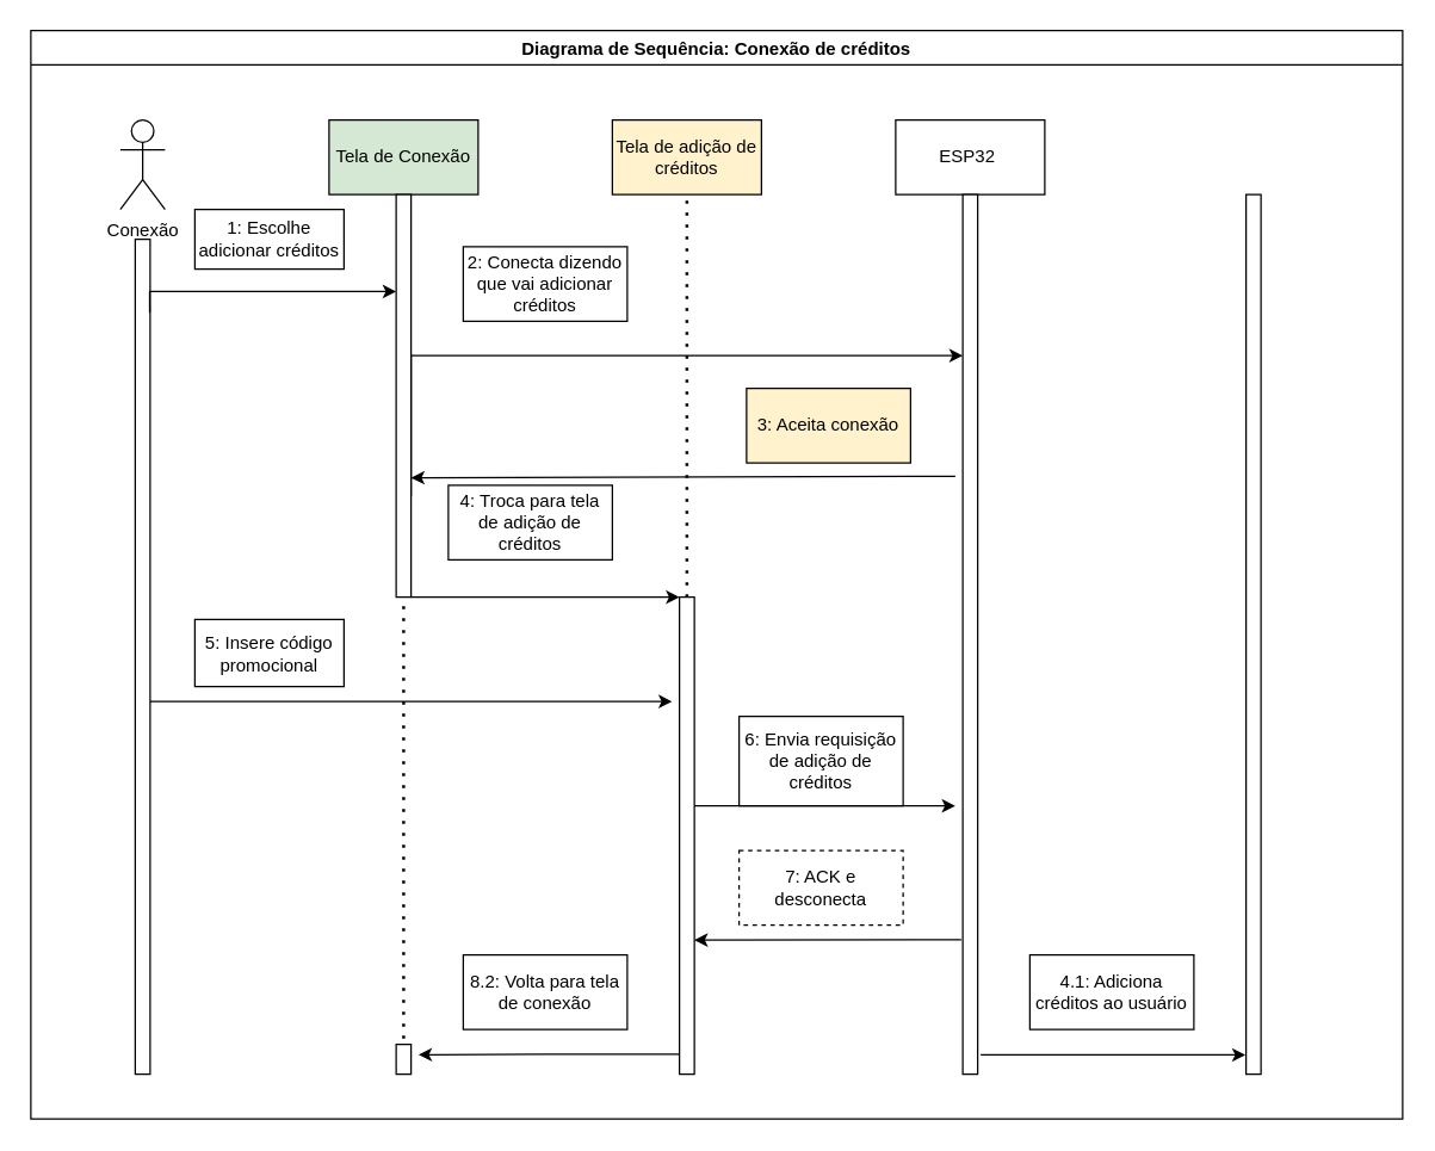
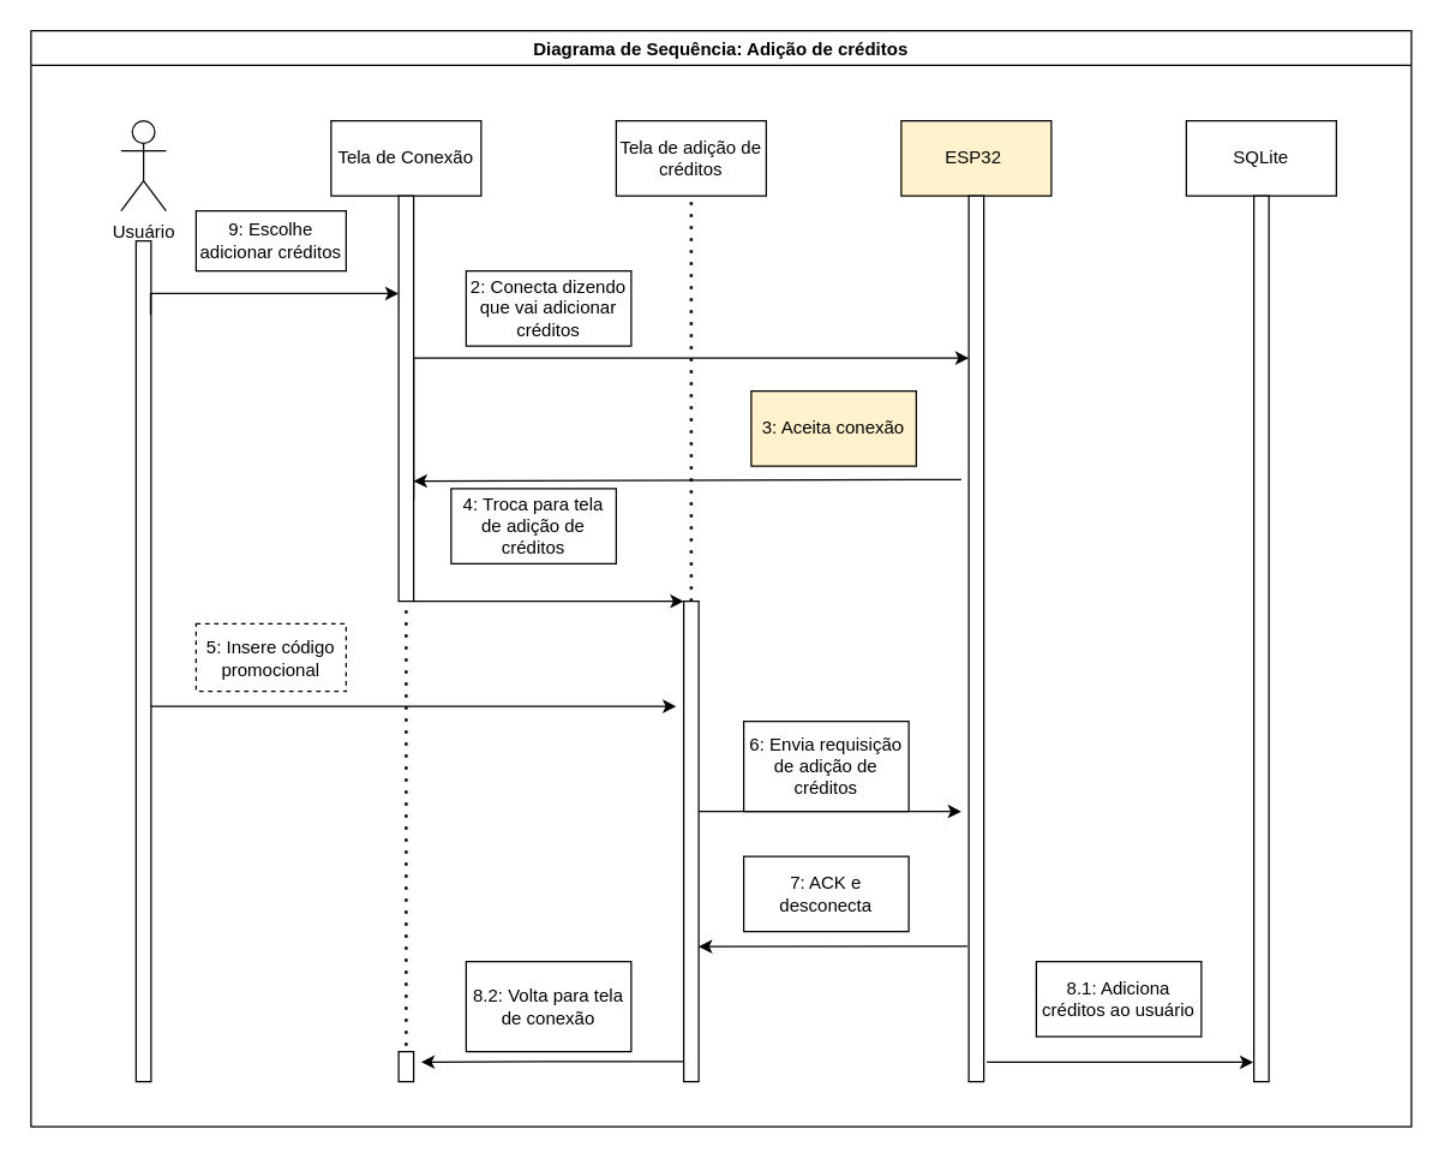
  <mxCell id="0" />
  <mxCell id="1" parent="0" />
- <mxCell id="2" value="Conexão" style="shape=umlActor;verticalLabelPosition=bottom;verticalAlign=top;html=1;outlineConnect=0;" vertex="1" parent="1"><mxGeometry x="80" y="80" width="30" height="60" as="geometry" /></mxCell>
- <mxCell id="3" value="Tela de Conexão" style="rounded=0;whiteSpace=wrap;html=1;fillColor=#d5e8d4;" vertex="1" parent="1"><mxGeometry x="220" y="80" width="100" height="50" as="geometry" /></mxCell>
- <mxCell id="4" value="Tela de adição de créditos" style="rounded=0;whiteSpace=wrap;html=1;fillColor=#fff2cc;" vertex="1" parent="1"><mxGeometry x="410" y="80" width="100" height="50" as="geometry" /></mxCell>
- <mxCell id="5" value="ESP32&amp;nbsp;" style="rounded=0;whiteSpace=wrap;html=1;" vertex="1" parent="1"><mxGeometry x="600" y="80" width="100" height="50" as="geometry" /></mxCell>
+ <mxCell id="2" value="Usuário" style="shape=umlActor;verticalLabelPosition=bottom;verticalAlign=top;html=1;outlineConnect=0;" vertex="1" parent="1"><mxGeometry x="80" y="80" width="30" height="60" as="geometry" /></mxCell>
+ <mxCell id="3" value="Tela de Conexão" style="rounded=0;whiteSpace=wrap;html=1;" vertex="1" parent="1"><mxGeometry x="220" y="80" width="100" height="50" as="geometry" /></mxCell>
+ <mxCell id="4" value="Tela de adição de créditos" style="rounded=0;whiteSpace=wrap;html=1;" vertex="1" parent="1"><mxGeometry x="410" y="80" width="100" height="50" as="geometry" /></mxCell>
+ <mxCell id="5" value="ESP32&amp;nbsp;" style="rounded=0;whiteSpace=wrap;html=1;fillColor=#fff2cc;" vertex="1" parent="1"><mxGeometry x="600" y="80" width="100" height="50" as="geometry" /></mxCell>
+ <mxCell id="6" value="SQLite" style="rounded=0;whiteSpace=wrap;html=1;" vertex="1" parent="1"><mxGeometry x="790" y="80" width="100" height="50" as="geometry" /></mxCell>
  <mxCell id="7" value="" style="rounded=0;whiteSpace=wrap;html=1;" vertex="1" parent="1"><mxGeometry x="90" y="160" width="10" height="560" as="geometry" /></mxCell>
  <mxCell id="8" value="" style="rounded=0;whiteSpace=wrap;html=1;" vertex="1" parent="1"><mxGeometry x="265" y="130" width="10" height="270" as="geometry" /></mxCell>
  <mxCell id="9" value="" style="endArrow=classic;html=1;rounded=0;exitX=0.971;exitY=0.088;exitDx=0;exitDy=0;exitPerimeter=0;edgeStyle=orthogonalEdgeStyle;" edge="1" parent="1" source="7"><mxGeometry width="50" height="50" relative="1" as="geometry"><mxPoint x="550" y="440" as="sourcePoint" /><mxPoint x="265" y="195" as="targetPoint" /><Array as="points"><mxPoint x="262" y="195" /><mxPoint x="265" y="195" /></Array></mxGeometry></mxCell>
- <mxCell id="10" value="1: Escolhe adicionar créditos" style="rounded=0;whiteSpace=wrap;html=1;" vertex="1" parent="1"><mxGeometry x="130" y="140" width="100" height="40" as="geometry" /></mxCell>
+ <mxCell id="10" value="9: Escolhe adicionar créditos" style="rounded=0;whiteSpace=wrap;html=1;" vertex="1" parent="1"><mxGeometry x="130" y="140" width="100" height="40" as="geometry" /></mxCell>
  <mxCell id="11" value="" style="rounded=0;whiteSpace=wrap;html=1;" vertex="1" parent="1"><mxGeometry x="645" y="130" width="10" height="590" as="geometry" /></mxCell>
  <mxCell id="12" value="" style="endArrow=classic;html=1;rounded=0;exitX=1;exitY=0.75;exitDx=0;exitDy=0;edgeStyle=orthogonalEdgeStyle;" edge="1" parent="1" source="8"><mxGeometry width="50" height="50" relative="1" as="geometry"><mxPoint x="660" y="360" as="sourcePoint" /><mxPoint x="645" y="238" as="targetPoint" /><Array as="points"><mxPoint x="275" y="238" /><mxPoint x="645" y="238" /></Array></mxGeometry></mxCell>
- <mxCell id="13" value="2: Conecta dizendo que vai adicionar créditos" style="rounded=0;whiteSpace=wrap;html=1;" vertex="1" parent="1"><mxGeometry x="310" y="165" width="110" height="50" as="geometry" /></mxCell>
+ <mxCell id="13" value="2: Conecta dizendo que vai adicionar créditos" style="rounded=0;whiteSpace=wrap;html=1;" vertex="1" parent="1"><mxGeometry x="310" y="180" width="110" height="50" as="geometry" /></mxCell>
  <mxCell id="14" value="3: Aceita conexão" style="rounded=0;whiteSpace=wrap;html=1;fillColor=#fff2cc;" vertex="1" parent="1"><mxGeometry x="500" y="260" width="110" height="50" as="geometry" /></mxCell>
  <mxCell id="15" value="" style="endArrow=classic;html=1;rounded=0;edgeStyle=orthogonalEdgeStyle;" edge="1" parent="1"><mxGeometry width="50" height="50" relative="1" as="geometry"><mxPoint x="640" y="319" as="sourcePoint" /><mxPoint x="275" y="320" as="targetPoint" /><Array as="points"><mxPoint x="640" y="319" /><mxPoint x="275" y="319" /></Array></mxGeometry></mxCell>
  <mxCell id="16" value="4: Troca para tela de adição de créditos" style="rounded=0;whiteSpace=wrap;html=1;" vertex="1" parent="1"><mxGeometry x="300" y="325" width="110" height="50" as="geometry" /></mxCell>
  <mxCell id="17" value="" style="endArrow=none;dashed=1;html=1;dashPattern=1 3;strokeWidth=2;rounded=0;entryX=0.5;entryY=1;entryDx=0;entryDy=0;" edge="1" parent="1" target="4"><mxGeometry width="50" height="50" relative="1" as="geometry"><mxPoint x="460" y="400" as="sourcePoint" /><mxPoint x="530" y="370" as="targetPoint" /></mxGeometry></mxCell>
  <mxCell id="18" value="" style="endArrow=classic;html=1;rounded=0;exitX=1;exitY=1;exitDx=0;exitDy=0;entryX=0;entryY=0;entryDx=0;entryDy=0;" edge="1" parent="1" source="8" target="19"><mxGeometry width="50" height="50" relative="1" as="geometry"><mxPoint x="410" y="440" as="sourcePoint" /><mxPoint x="450" y="400" as="targetPoint" /></mxGeometry></mxCell>
  <mxCell id="19" value="" style="rounded=0;whiteSpace=wrap;html=1;" vertex="1" parent="1"><mxGeometry x="455" y="400" width="10" height="320" as="geometry" /></mxCell>
  <mxCell id="20" value="" style="endArrow=none;dashed=1;html=1;dashPattern=1 3;strokeWidth=2;rounded=0;entryX=0.5;entryY=1;entryDx=0;entryDy=0;" edge="1" parent="1" target="8"><mxGeometry width="50" height="50" relative="1" as="geometry"><mxPoint x="270" y="720" as="sourcePoint" /><mxPoint x="450" y="440" as="targetPoint" /></mxGeometry></mxCell>
- <mxCell id="21" value="5: Insere código promocional" style="rounded=0;whiteSpace=wrap;html=1;" vertex="1" parent="1"><mxGeometry x="130" y="415" width="100" height="45" as="geometry" /></mxCell>
+ <mxCell id="21" value="5: Insere código promocional" style="rounded=0;whiteSpace=wrap;html=1;dashed=1;" vertex="1" parent="1"><mxGeometry x="130" y="415" width="100" height="45" as="geometry" /></mxCell>
  <mxCell id="22" value="" style="endArrow=classic;html=1;rounded=0;exitX=1;exitY=1;exitDx=0;exitDy=0;edgeStyle=orthogonalEdgeStyle;" edge="1" parent="1"><mxGeometry width="50" height="50" relative="1" as="geometry"><mxPoint x="100" y="470" as="sourcePoint" /><mxPoint x="450" y="470" as="targetPoint" /></mxGeometry></mxCell>
  <mxCell id="23" value="6: Envia requisição de adição de créditos" style="rounded=0;whiteSpace=wrap;html=1;" vertex="1" parent="1"><mxGeometry x="495" y="480" width="110" height="60" as="geometry" /></mxCell>
  <mxCell id="24" value="" style="endArrow=classic;html=1;rounded=0;" edge="1" parent="1"><mxGeometry width="50" height="50" relative="1" as="geometry"><mxPoint x="465" y="540" as="sourcePoint" /><mxPoint x="640" y="540" as="targetPoint" /></mxGeometry></mxCell>
  <mxCell id="25" value="" style="rounded=0;whiteSpace=wrap;html=1;" vertex="1" parent="1"><mxGeometry x="835" y="130" width="10" height="590" as="geometry" /></mxCell>
- <mxCell id="26" value="7: ACK e desconecta" style="rounded=0;whiteSpace=wrap;html=1;dashed=1;" vertex="1" parent="1"><mxGeometry x="495" y="570" width="110" height="50" as="geometry" /></mxCell>
+ <mxCell id="26" value="7: ACK e desconecta" style="rounded=0;whiteSpace=wrap;html=1;" vertex="1" parent="1"><mxGeometry x="495" y="570" width="110" height="50" as="geometry" /></mxCell>
  <mxCell id="27" value="" style="endArrow=classic;html=1;rounded=0;exitX=-0.1;exitY=0.847;exitDx=0;exitDy=0;exitPerimeter=0;" edge="1" parent="1" source="11"><mxGeometry width="50" height="50" relative="1" as="geometry"><mxPoint x="635" y="630" as="sourcePoint" /><mxPoint x="465" y="630" as="targetPoint" /></mxGeometry></mxCell>
- <mxCell id="28" value="4.1: Adiciona créditos ao usuário" style="rounded=0;whiteSpace=wrap;html=1;" vertex="1" parent="1"><mxGeometry x="690" y="640" width="110" height="50" as="geometry" /></mxCell>
+ <mxCell id="28" value="8.1: Adiciona créditos ao usuário" style="rounded=0;whiteSpace=wrap;html=1;" vertex="1" parent="1"><mxGeometry x="690" y="640" width="110" height="50" as="geometry" /></mxCell>
  <mxCell id="29" value="" style="endArrow=classic;html=1;rounded=0;edgeStyle=orthogonalEdgeStyle;entryX=-0.033;entryY=0.978;entryDx=0;entryDy=0;entryPerimeter=0;" edge="1" parent="1" target="25"><mxGeometry width="50" height="50" relative="1" as="geometry"><mxPoint x="657" y="707" as="sourcePoint" /><mxPoint x="830" y="710" as="targetPoint" /><Array as="points"><mxPoint x="670" y="707" /><mxPoint x="670" y="707" /></Array></mxGeometry></mxCell>
- <mxCell id="30" value="8.2: Volta para tela de conexão" style="rounded=0;whiteSpace=wrap;html=1;" vertex="1" parent="1"><mxGeometry x="310" y="640" width="110" height="50" as="geometry" /></mxCell>
+ <mxCell id="30" value="8.2: Volta para tela de conexão" style="rounded=0;whiteSpace=wrap;html=1;" vertex="1" parent="1"><mxGeometry x="310" y="640" width="110" height="60" as="geometry" /></mxCell>
  <mxCell id="31" value="" style="endArrow=classic;html=1;rounded=0;exitX=0.024;exitY=0.958;exitDx=0;exitDy=0;exitPerimeter=0;edgeStyle=orthogonalEdgeStyle;" edge="1" parent="1" source="19"><mxGeometry width="50" height="50" relative="1" as="geometry"><mxPoint x="455" y="700" as="sourcePoint" /><mxPoint x="280" y="707" as="targetPoint" /><Array as="points"><mxPoint x="363" y="707" /><mxPoint x="270" y="707" /></Array></mxGeometry></mxCell>
  <mxCell id="32" value="" style="rounded=0;whiteSpace=wrap;html=1;" vertex="1" parent="1"><mxGeometry x="265" y="700" width="10" height="20" as="geometry" /></mxCell>
- <mxCell id="33" value="Diagrama de Sequência: Conexão de créditos" style="swimlane;" vertex="1" parent="1"><mxGeometry x="20" y="20" width="920" height="730" as="geometry" /></mxCell>
+ <mxCell id="33" value="Diagrama de Sequência: Adição de créditos" style="swimlane;" vertex="1" parent="1"><mxGeometry x="20" y="20" width="920" height="730" as="geometry" /></mxCell>
